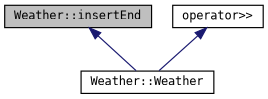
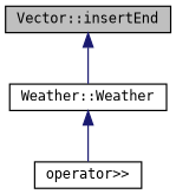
  digraph {
    fontname="DejaVu Sans Mono"
    rankdir=TB
    node [color=black fillcolor=white fontname="DejaVu Sans Mono" fontsize=10 shape=record style=filled]
    edge [color=midnightblue dir=back fontname="DejaVu Sans Mono" fontsize=10 labelfontname=Helvetica labelfontsize=10 style=solid]
-   n1 [fillcolor=grey75 fontcolor=black height=0.2 label="Weather::insertEnd" width=0.4]
+   n1 [fillcolor=grey75 fontcolor=black height=0.2 label="Vector::insertEnd" width=0.4]
    n2 [height=0.2 label="Weather::Weather" width=0.4]
    n3 [height=0.2 label="operator\>\>" width=0.4]
    n1 -> n2
-   n3 -> n2
+   n2 -> n3
  }
